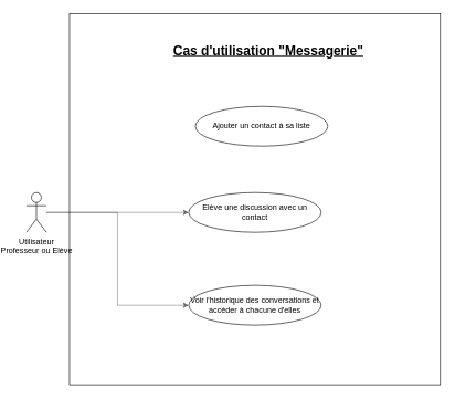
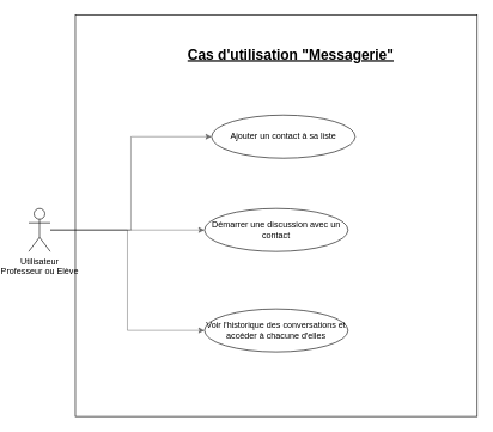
  <mxCell id="0" />
  <mxCell id="1" parent="0" />
  <mxCell id="2" value="" style="whiteSpace=wrap;html=1;aspect=fixed;fontSize=20;" parent="1" vertex="1"><mxGeometry x="85" width="560" height="560" as="geometry" y="20" /></mxCell>
+ <mxCell id="3" style="edgeStyle=orthogonalEdgeStyle;rounded=0;orthogonalLoop=1;jettySize=auto;html=1;entryX=0;entryY=0.5;entryDx=0;entryDy=0;opacity=50;" parent="1" source="6" target="7" edge="1"><mxGeometry relative="1" as="geometry" /></mxCell>
  <mxCell id="4" style="edgeStyle=orthogonalEdgeStyle;rounded=0;orthogonalLoop=1;jettySize=auto;html=1;entryX=0;entryY=0.5;entryDx=0;entryDy=0;opacity=50;" parent="1" source="6" target="10" edge="1"><mxGeometry relative="1" as="geometry" /></mxCell>
  <mxCell id="5" style="edgeStyle=orthogonalEdgeStyle;rounded=0;orthogonalLoop=1;jettySize=auto;html=1;entryX=0;entryY=0.5;entryDx=0;entryDy=0;opacity=50;" parent="1" source="6" target="8" edge="1"><mxGeometry relative="1" as="geometry" /></mxCell>
  <mxCell id="6" value="Utilisateur&lt;br&gt;Professeur ou Elève" style="shape=umlActor;verticalLabelPosition=bottom;verticalAlign=top;html=1;outlineConnect=0;" parent="1" vertex="1"><mxGeometry x="20" y="290" width="30" height="60" as="geometry" /></mxCell>
  <mxCell id="7" value="Ajouter un contact à sa liste" style="ellipse;whiteSpace=wrap;html=1;" parent="1" vertex="1"><mxGeometry x="275" y="160" width="200" height="60" as="geometry" /></mxCell>
  <mxCell id="8" value="Voir l'historique des conversations et accéder à chacune d'elles" style="ellipse;whiteSpace=wrap;html=1;" parent="1" vertex="1"><mxGeometry x="265" y="430" width="200" height="60" as="geometry" /></mxCell>
  <mxCell id="9" value="Cas d'utilisation &quot;Messagerie&quot;" style="text;html=1;align=center;verticalAlign=middle;resizable=0;points=[];autosize=1;strokeColor=none;fontStyle=5;fontSize=20;" parent="1" vertex="1"><mxGeometry x="235" y="60" width="300" height="30" as="geometry" /></mxCell>
- <mxCell id="10" value="Elève une discussion avec un contact" style="ellipse;whiteSpace=wrap;html=1;" parent="1" vertex="1"><mxGeometry x="265" y="290" width="200" height="60" as="geometry" /></mxCell>
+ <mxCell id="10" value="Démarrer une discussion avec un contact" style="ellipse;whiteSpace=wrap;html=1;" parent="1" vertex="1"><mxGeometry x="265" y="290" width="200" height="60" as="geometry" /></mxCell>
